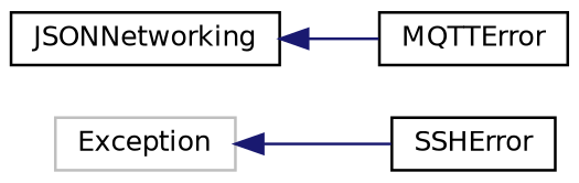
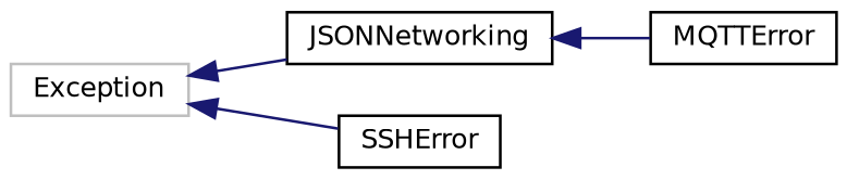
  digraph {
    rankdir=LR
    node [color=black fillcolor=white fontname=Helvetica fontsize=10 shape=record style=filled]
    edge [color=midnightblue dir=back fontname=Helvetica fontsize=10 labelfontname=Helvetica labelfontsize=10 style=solid]
    n1 [color=grey75 height=0.2 label=Exception width=0.4]
    n2 [height=0.2 label=JSONNetworking width=0.4]
    n3 [height=0.2 label=SSHError width=0.4]
    n4 [height=0.2 label=MQTTError width=0.4]
+   n1 -> n2
    n1 -> n3
    n2 -> n4
  }
